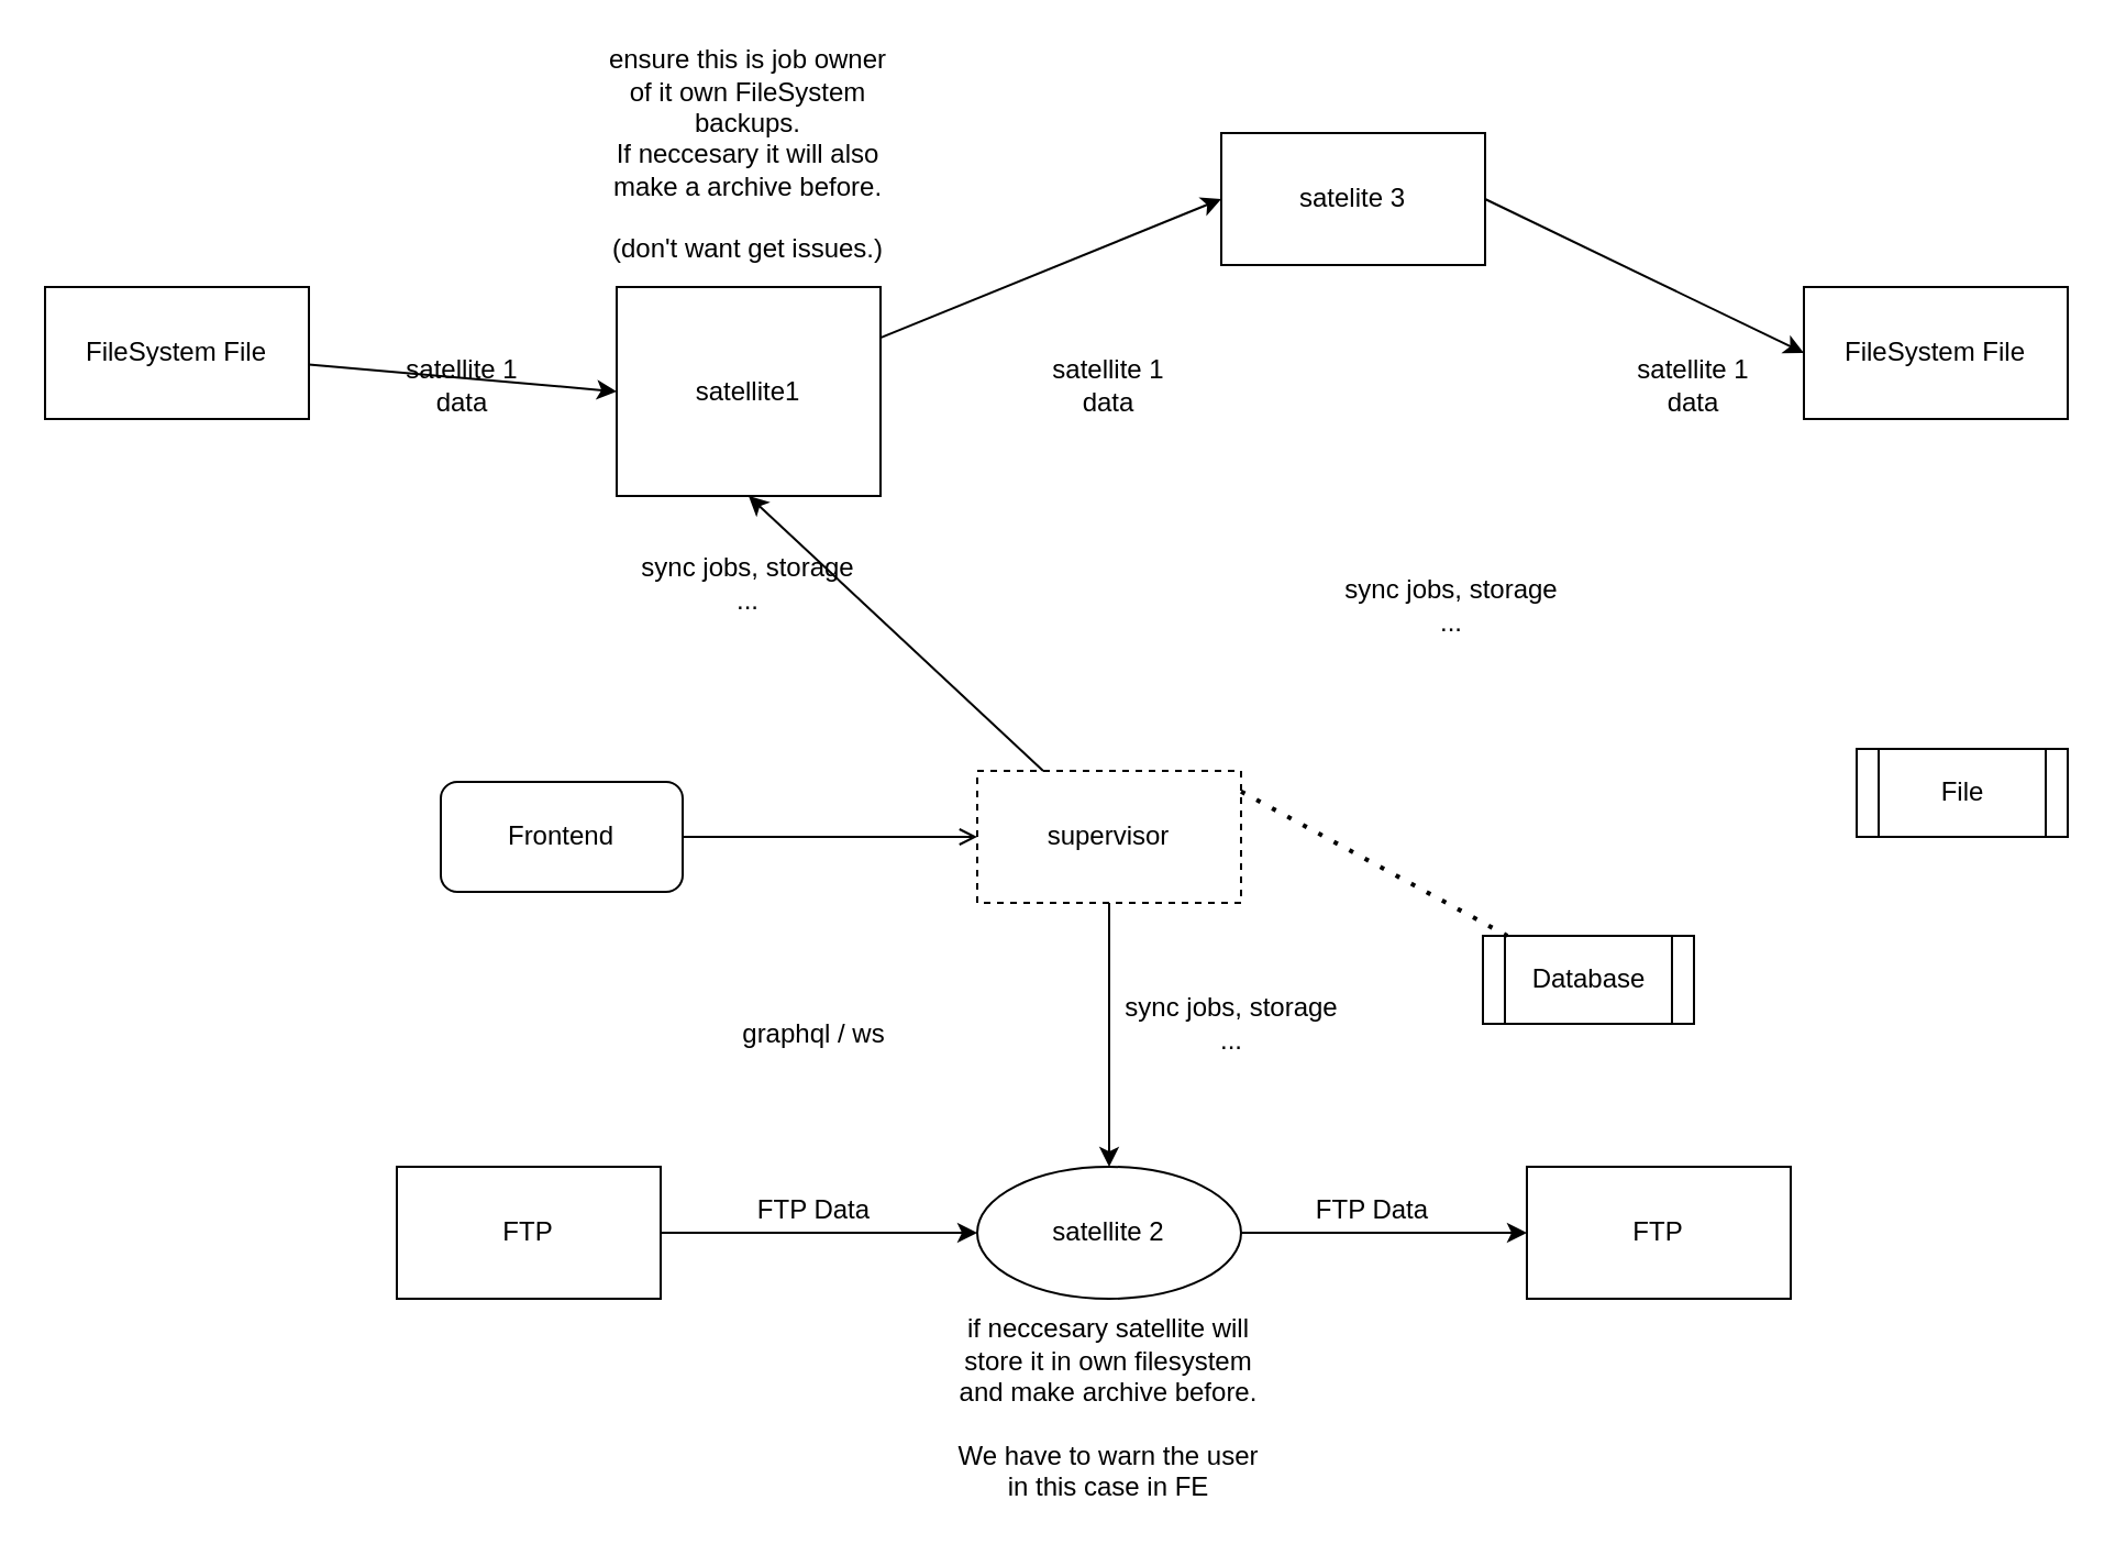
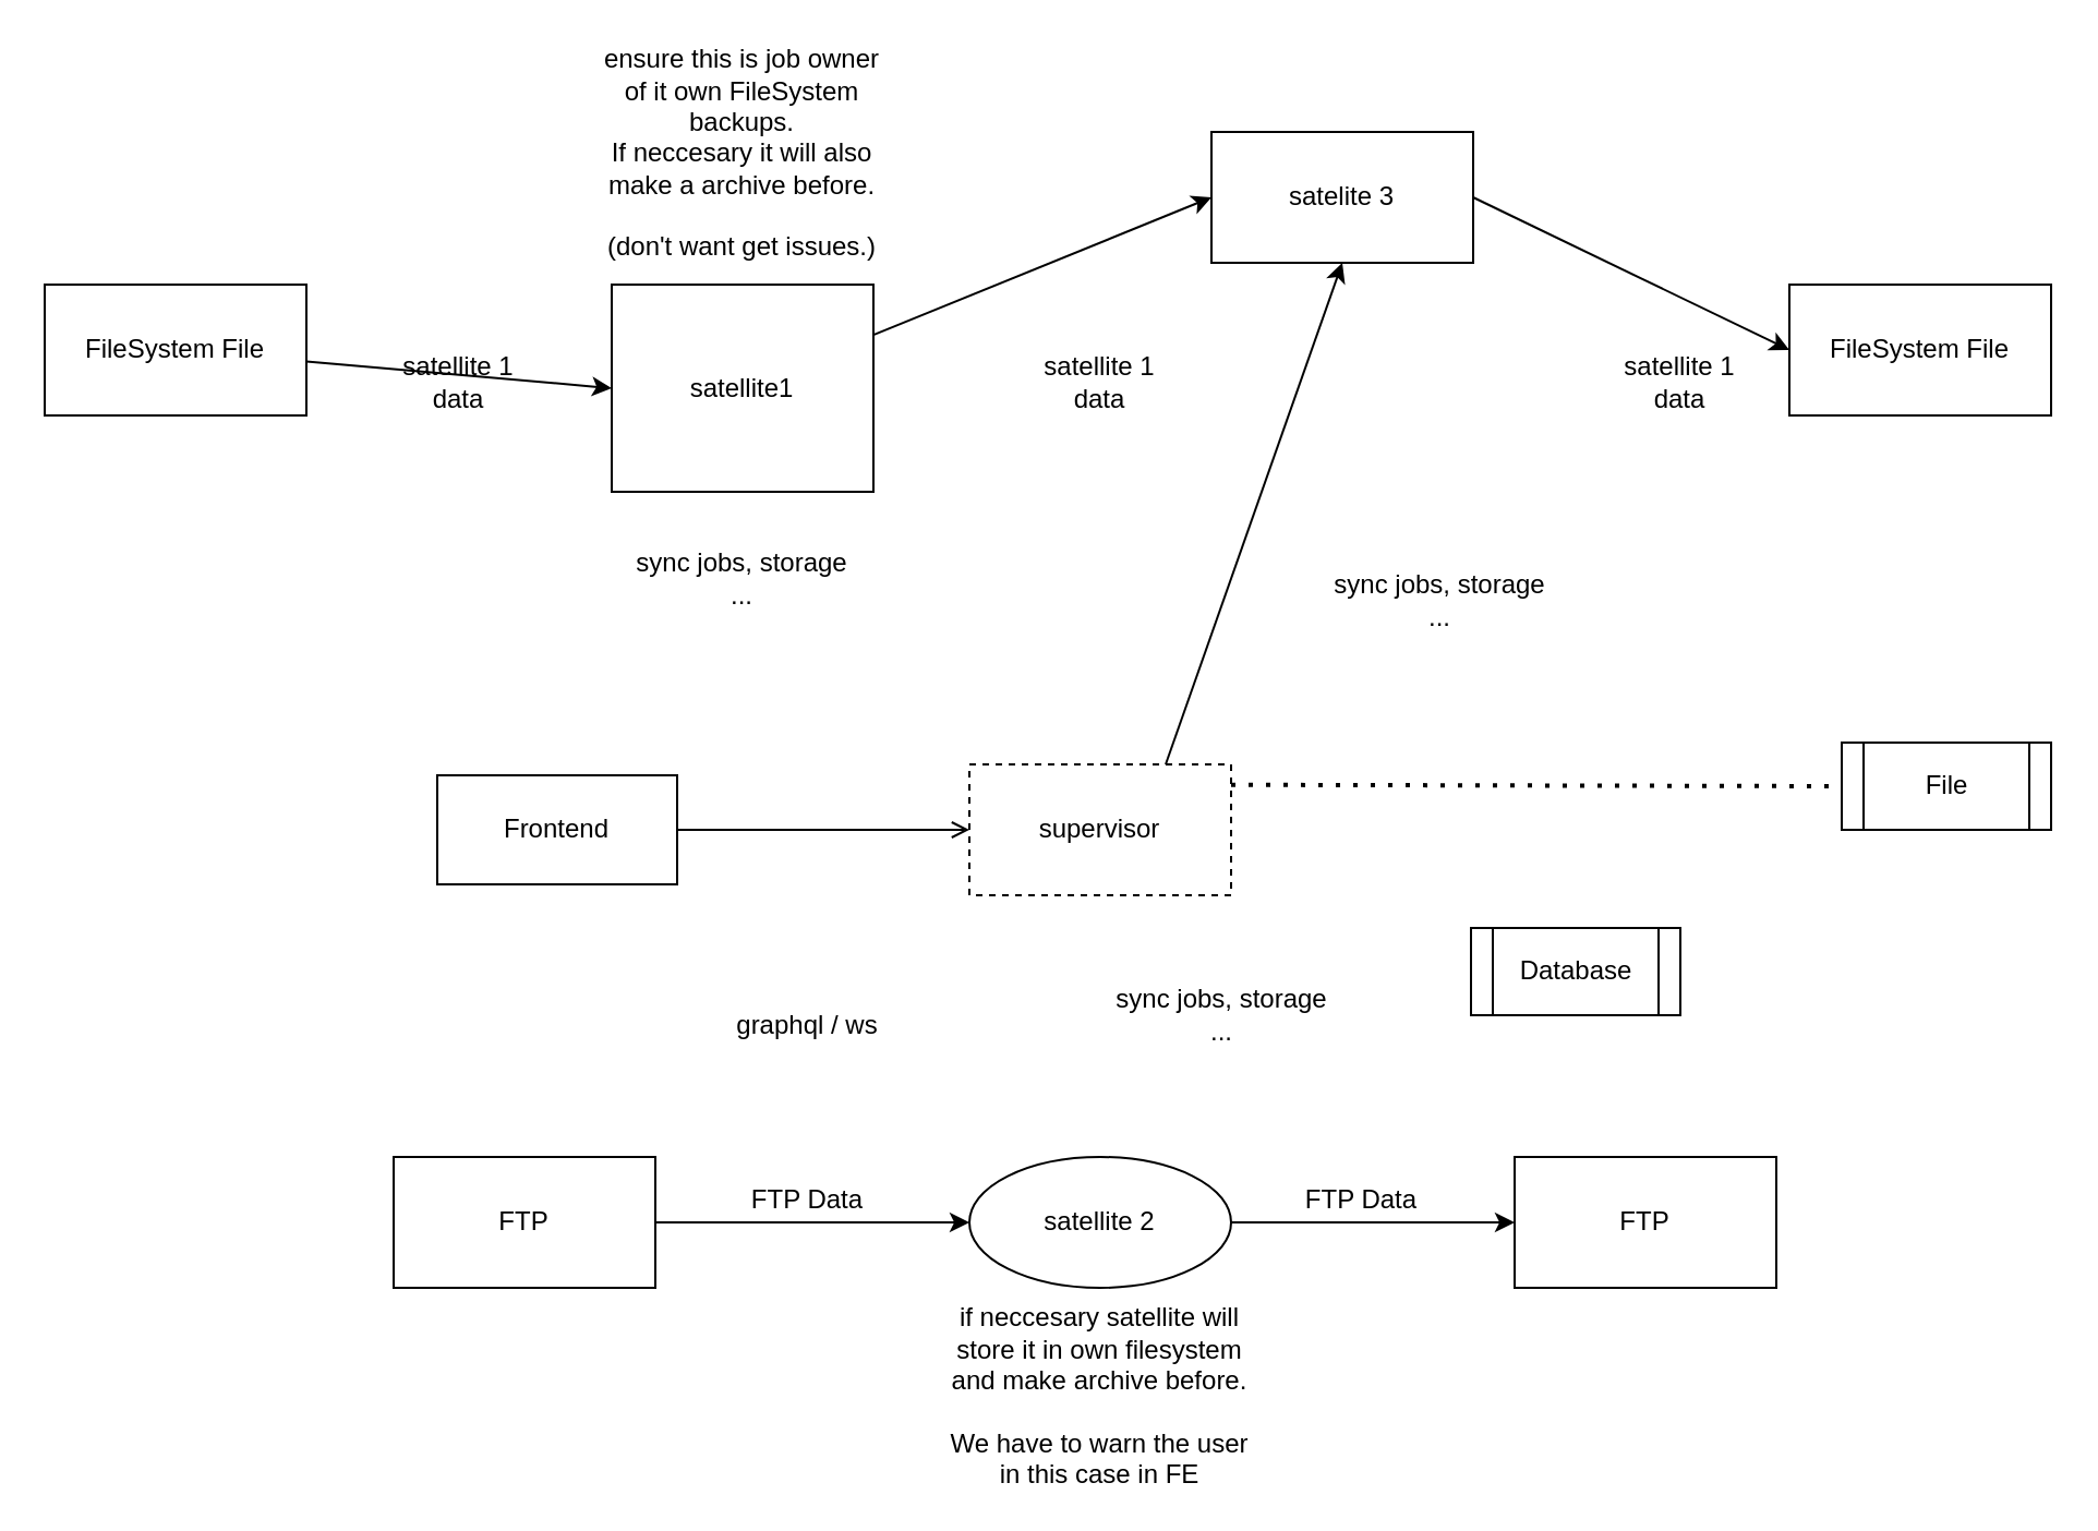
  <mxCell id="0" />
  <mxCell id="1" parent="0" />
  <mxCell id="2" value="supervisor" style="rounded=0;whiteSpace=wrap;html=1;dashed=1;" parent="1" vertex="1"><mxGeometry x="444" y="350" width="120" height="60" as="geometry" /></mxCell>
  <mxCell id="3" value="satellite1" style="rounded=0;whiteSpace=wrap;html=1;" parent="1" vertex="1"><mxGeometry x="280" y="130" width="120" height="95" as="geometry" /></mxCell>
  <mxCell id="4" value="satelite 3" style="rounded=0;whiteSpace=wrap;html=1;" parent="1" vertex="1"><mxGeometry x="555" y="60" width="120" height="60" as="geometry" /></mxCell>
- <mxCell id="5" value="" style="endArrow=classic;html=1;rounded=0;exitX=0.25;exitY=0;exitDx=0;exitDy=0;entryX=0.5;entryY=1;entryDx=0;entryDy=0;" parent="1" source="2" target="3" edge="1"><mxGeometry width="50" height="50" relative="1" as="geometry"><mxPoint x="480" y="220" as="sourcePoint" /><mxPoint x="430" y="220" as="targetPoint" /></mxGeometry></mxCell>
+ <mxCell id="6" value="" style="endArrow=classic;html=1;rounded=0;exitX=0.75;exitY=0;exitDx=0;exitDy=0;entryX=0.5;entryY=1;entryDx=0;entryDy=0;" parent="1" source="2" target="4" edge="1"><mxGeometry width="50" height="50" relative="1" as="geometry"><mxPoint x="480" y="220" as="sourcePoint" /><mxPoint x="760" y="250" as="targetPoint" /></mxGeometry></mxCell>
  <mxCell id="7" value="FileSystem File" style="rounded=0;whiteSpace=wrap;html=1;" parent="1" vertex="1"><mxGeometry x="20" y="130" width="120" height="60" as="geometry" /></mxCell>
  <mxCell id="8" value="FTP" style="rounded=0;whiteSpace=wrap;html=1;" parent="1" vertex="1"><mxGeometry x="694" y="530" width="120" height="60" as="geometry" /></mxCell>
  <mxCell id="9" value="" style="endArrow=classic;html=1;rounded=0;entryX=0;entryY=0.5;entryDx=0;entryDy=0;" parent="1" source="7" target="3" edge="1"><mxGeometry width="50" height="50" relative="1" as="geometry"><mxPoint x="480" y="220" as="sourcePoint" /><mxPoint x="530" y="170" as="targetPoint" /></mxGeometry></mxCell>
  <mxCell id="10" value="" style="endArrow=classic;html=1;rounded=0;exitX=1;exitY=0.5;exitDx=0;exitDy=0;entryX=0;entryY=0.5;entryDx=0;entryDy=0;" parent="1" source="22" target="8" edge="1"><mxGeometry width="50" height="50" relative="1" as="geometry"><mxPoint x="264" y="330" as="sourcePoint" /><mxPoint x="314" y="280" as="targetPoint" /></mxGeometry></mxCell>
  <mxCell id="11" value="" style="endArrow=classic;html=1;rounded=0;entryX=0;entryY=0.5;entryDx=0;entryDy=0;" parent="1" source="3" target="4" edge="1"><mxGeometry width="50" height="50" relative="1" as="geometry"><mxPoint x="480" y="220" as="sourcePoint" /><mxPoint x="530" y="170" as="targetPoint" /></mxGeometry></mxCell>
  <mxCell id="12" value="FTP" style="rounded=0;whiteSpace=wrap;html=1;" parent="1" vertex="1"><mxGeometry x="180" y="530" width="120" height="60" as="geometry" /></mxCell>
  <mxCell id="13" value="" style="endArrow=classic;html=1;rounded=0;entryX=0;entryY=0.5;entryDx=0;entryDy=0;exitX=1;exitY=0.5;exitDx=0;exitDy=0;" parent="1" source="12" target="22" edge="1"><mxGeometry width="50" height="50" relative="1" as="geometry"><mxPoint x="264" y="330" as="sourcePoint" /><mxPoint x="314" y="280" as="targetPoint" /></mxGeometry></mxCell>
  <mxCell id="14" value="FileSystem File" style="rounded=0;whiteSpace=wrap;html=1;" parent="1" vertex="1"><mxGeometry x="820" y="130" width="120" height="60" as="geometry" /></mxCell>
  <mxCell id="15" value="" style="endArrow=classic;html=1;rounded=0;entryX=0;entryY=0.5;entryDx=0;entryDy=0;exitX=1;exitY=0.5;exitDx=0;exitDy=0;" parent="1" source="4" target="14" edge="1"><mxGeometry width="50" height="50" relative="1" as="geometry"><mxPoint x="480" y="220" as="sourcePoint" /><mxPoint x="530" y="170" as="targetPoint" /></mxGeometry></mxCell>
  <mxCell id="16" value="FTP Data" style="text;html=1;strokeColor=none;fillColor=none;align=center;verticalAlign=middle;whiteSpace=wrap;rounded=0;" parent="1" vertex="1"><mxGeometry x="340" y="540" width="60" height="20" as="geometry" /></mxCell>
  <mxCell id="17" value="FTP Data" style="text;html=1;strokeColor=none;fillColor=none;align=center;verticalAlign=middle;whiteSpace=wrap;rounded=0;" parent="1" vertex="1"><mxGeometry x="594" y="540" width="60" height="20" as="geometry" /></mxCell>
  <mxCell id="18" value="satellite&amp;nbsp;1 data" style="text;html=1;strokeColor=none;fillColor=none;align=center;verticalAlign=middle;whiteSpace=wrap;rounded=0;" parent="1" vertex="1"><mxGeometry x="180" y="160" width="60" height="30" as="geometry" /></mxCell>
  <mxCell id="19" value="satellite&amp;nbsp;1 data" style="text;html=1;strokeColor=none;fillColor=none;align=center;verticalAlign=middle;whiteSpace=wrap;rounded=0;" parent="1" vertex="1"><mxGeometry x="473.5" y="160" width="60" height="30" as="geometry" /></mxCell>
  <mxCell id="20" value="sync jobs, storage ..." style="text;html=1;strokeColor=none;fillColor=none;align=center;verticalAlign=middle;whiteSpace=wrap;rounded=0;" parent="1" vertex="1"><mxGeometry x="290" y="250" width="100" height="30" as="geometry" /></mxCell>
  <mxCell id="21" value="sync jobs, storage ..." style="text;html=1;strokeColor=none;fillColor=none;align=center;verticalAlign=middle;whiteSpace=wrap;rounded=0;" vertex="1" parent="1"><mxGeometry x="610" y="260" width="100" height="30" as="geometry" /></mxCell>
  <mxCell id="22" value="satellite 2" style="ellipse;whiteSpace=wrap;html=1;" vertex="1" parent="1"><mxGeometry x="444" y="530" width="120" height="60" as="geometry" /></mxCell>
- <mxCell id="23" value="" style="endArrow=classic;html=1;rounded=0;entryX=0.5;entryY=0;entryDx=0;entryDy=0;exitX=0.5;exitY=1;exitDx=0;exitDy=0;" edge="1" parent="1" source="2" target="22"><mxGeometry width="50" height="50" relative="1" as="geometry"><mxPoint x="500" y="390" as="sourcePoint" /><mxPoint x="550" y="340" as="targetPoint" /></mxGeometry></mxCell>
  <mxCell id="24" value="sync jobs, storage ..." style="text;html=1;strokeColor=none;fillColor=none;align=center;verticalAlign=middle;whiteSpace=wrap;rounded=0;" vertex="1" parent="1"><mxGeometry x="510" y="450" width="100" height="30" as="geometry" /></mxCell>
  <mxCell id="25" value="ensure this is job owner of it own FileSystem backups.&lt;br&gt;If neccesary it will also make a archive before.&lt;br&gt;&lt;br&gt;(don't want get issues.)" style="text;html=1;strokeColor=none;fillColor=none;align=center;verticalAlign=middle;whiteSpace=wrap;rounded=0;" vertex="1" parent="1"><mxGeometry x="270" y="20" width="140" height="100" as="geometry" /></mxCell>
  <mxCell id="26" value="Database" style="shape=process;whiteSpace=wrap;html=1;backgroundOutline=1;" vertex="1" parent="1"><mxGeometry x="674" y="425" width="96" height="40" as="geometry" /></mxCell>
- <mxCell id="27" value="Frontend" style="whiteSpace=wrap;html=1;rounded=1;" vertex="1" parent="1"><mxGeometry x="200" y="355" width="110" height="50" as="geometry" /></mxCell>
+ <mxCell id="27" value="Frontend" style="rounded=0;whiteSpace=wrap;html=1;" vertex="1" parent="1"><mxGeometry x="200" y="355" width="110" height="50" as="geometry" /></mxCell>
  <mxCell id="28" value="" style="endArrow=open;html=1;rounded=0;exitX=1;exitY=0.5;exitDx=0;exitDy=0;entryX=0;entryY=0.5;entryDx=0;entryDy=0;" edge="1" parent="1" source="27" target="2"><mxGeometry width="50" height="50" relative="1" as="geometry"><mxPoint x="484" y="360" as="sourcePoint" /><mxPoint x="350" y="200" as="targetPoint" /></mxGeometry></mxCell>
  <mxCell id="29" value="graphql / ws" style="text;html=1;strokeColor=none;fillColor=none;align=center;verticalAlign=middle;whiteSpace=wrap;rounded=0;" vertex="1" parent="1"><mxGeometry x="320" y="455" width="100" height="30" as="geometry" /></mxCell>
  <mxCell id="30" value="satellite&amp;nbsp;1 data" style="text;html=1;strokeColor=none;fillColor=none;align=center;verticalAlign=middle;whiteSpace=wrap;rounded=0;" vertex="1" parent="1"><mxGeometry x="740" y="160" width="60" height="30" as="geometry" /></mxCell>
  <mxCell id="31" value="if neccesary satellite will store it in own filesystem and make archive before.&lt;br&gt;&lt;br&gt;We have to warn the user in this case in FE" style="text;html=1;strokeColor=none;fillColor=none;align=center;verticalAlign=middle;whiteSpace=wrap;rounded=0;" vertex="1" parent="1"><mxGeometry x="434" y="600" width="140" height="80" as="geometry" /></mxCell>
  <mxCell id="32" value="File" style="shape=process;whiteSpace=wrap;html=1;backgroundOutline=1;" vertex="1" parent="1"><mxGeometry x="844" y="340" width="96" height="40" as="geometry" /></mxCell>
- <mxCell id="33" value="" style="endArrow=none;dashed=1;html=1;dashPattern=1 3;strokeWidth=2;rounded=0;exitX=1;exitY=0.156;exitDx=0;exitDy=0;exitPerimeter=0;" edge="1" parent="1" source="2" target="26"><mxGeometry width="50" height="50" relative="1" as="geometry"><mxPoint x="630" y="410" as="sourcePoint" /><mxPoint x="680" y="360" as="targetPoint" /></mxGeometry></mxCell>
+ <mxCell id="33" value="" style="endArrow=none;dashed=1;html=1;dashPattern=1 3;strokeWidth=2;rounded=0;exitX=1;exitY=0.156;exitDx=0;exitDy=0;entryX=0;entryY=0.5;entryDx=0;entryDy=0;exitPerimeter=0;" edge="1" parent="1" source="2" target="32"><mxGeometry width="50" height="50" relative="1" as="geometry"><mxPoint x="630" y="410" as="sourcePoint" /><mxPoint x="680" y="360" as="targetPoint" /></mxGeometry></mxCell>
